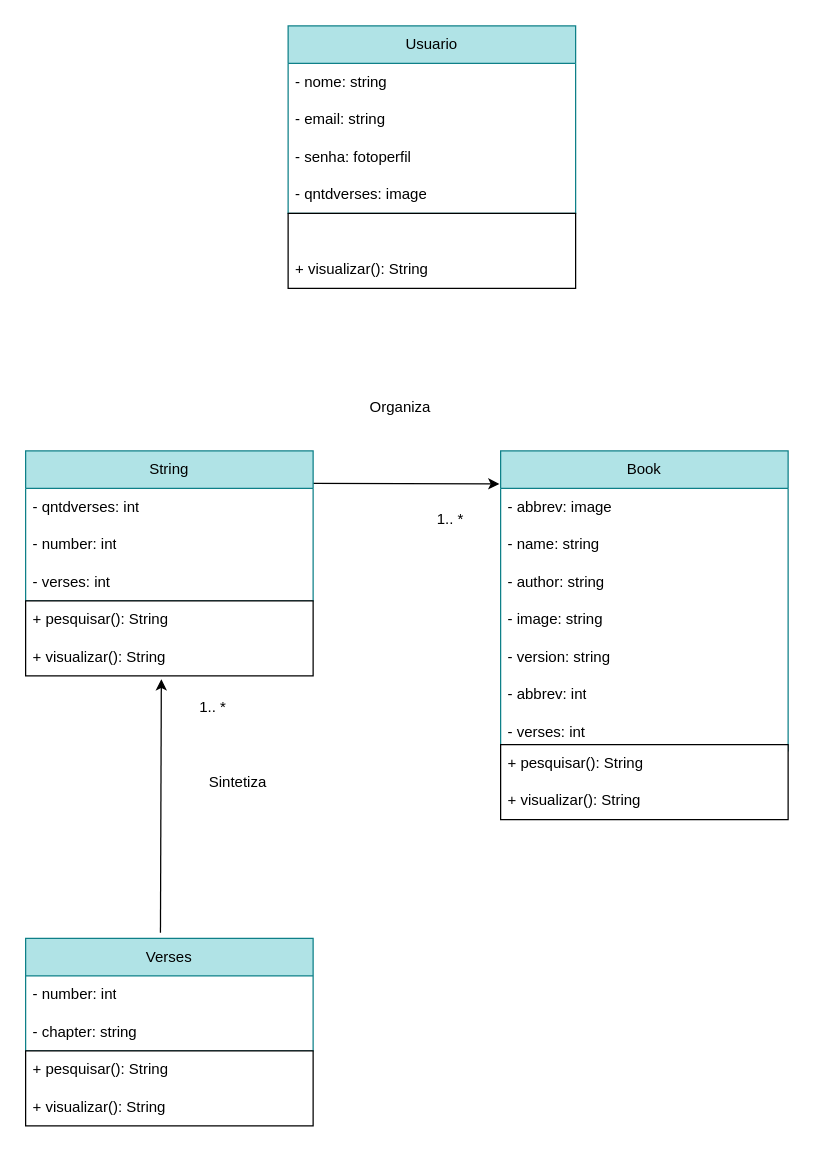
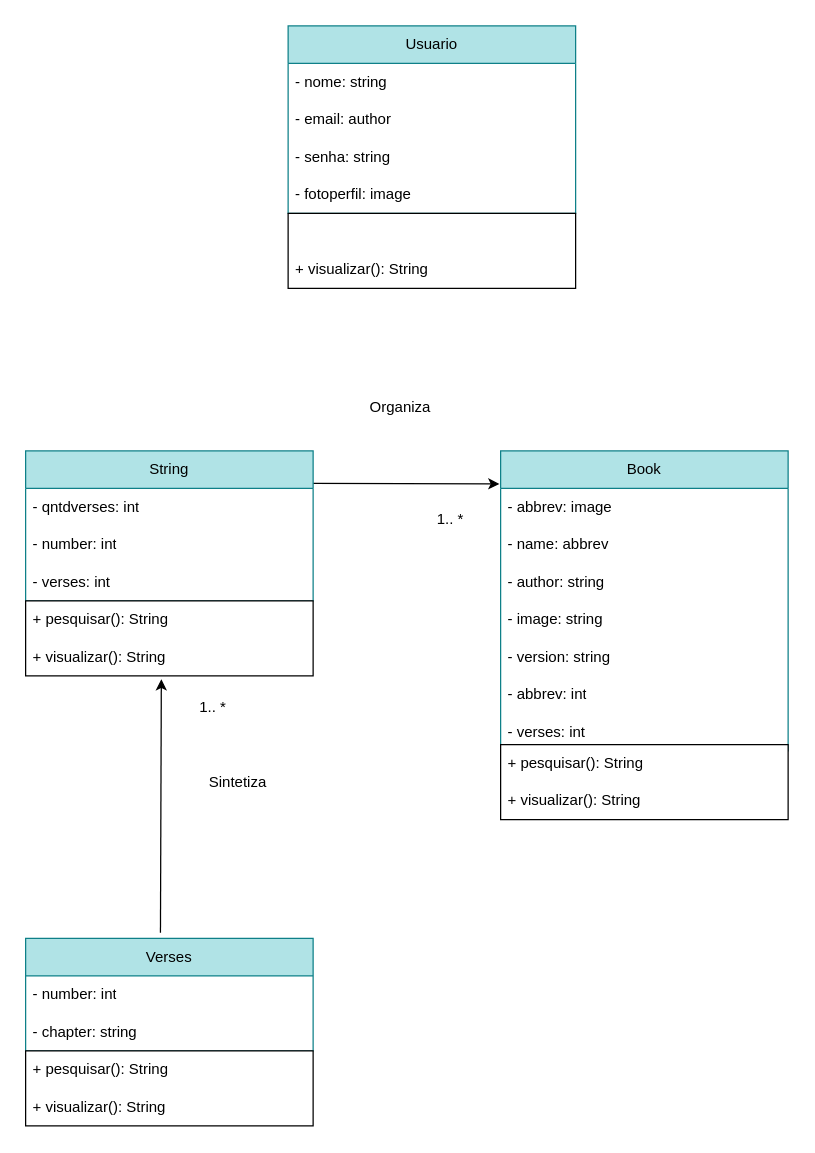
  <mxCell id="0" />
  <mxCell id="1" parent="0" />
  <mxCell id="2" value="" style="endArrow=classic;html=1;rounded=0;entryX=-0.004;entryY=0.11;entryDx=0;entryDy=0;entryPerimeter=0;" parent="1" target="17" edge="1"><mxGeometry width="50" height="50" relative="1" as="geometry"><mxPoint x="250" y="386" as="sourcePoint" /><mxPoint x="520" y="380" as="targetPoint" /></mxGeometry></mxCell>
  <mxCell id="3" value="" style="endArrow=classic;html=1;rounded=0;entryX=0.472;entryY=1.088;entryDx=0;entryDy=0;entryPerimeter=0;exitX=0.469;exitY=-0.049;exitDx=0;exitDy=0;exitPerimeter=0;" parent="1" source="10" target="32" edge="1"><mxGeometry width="50" height="50" relative="1" as="geometry"><mxPoint x="130" y="790" as="sourcePoint" /><mxPoint x="-210.98" y="582.07" as="targetPoint" /></mxGeometry></mxCell>
  <mxCell id="4" value="" style="group" parent="1" vertex="1" connectable="0"><mxGeometry x="20" y="360" width="230" height="150" as="geometry" /></mxCell>
  <mxCell id="5" value="String" style="swimlane;fontStyle=0;childLayout=stackLayout;horizontal=1;startSize=30;horizontalStack=0;resizeParent=1;resizeParentMax=0;resizeLast=0;collapsible=1;marginBottom=0;whiteSpace=wrap;html=1;fillColor=#b0e3e6;strokeColor=#0e8088;" parent="4" vertex="1"><mxGeometry width="230" height="120" as="geometry"><mxRectangle width="80" height="30" as="alternateBounds" /></mxGeometry></mxCell>
  <mxCell id="6" value="- qntdverses: int" style="text;align=left;verticalAlign=middle;spacingLeft=4;spacingRight=4;overflow=hidden;points=[[0,0.5],[1,0.5]];portConstraint=eastwest;rotatable=0;whiteSpace=wrap;html=1;" parent="5" vertex="1"><mxGeometry y="30" width="230" height="30" as="geometry" /></mxCell>
  <mxCell id="7" value="-&amp;nbsp;number: int" style="text;align=left;verticalAlign=middle;spacingLeft=4;spacingRight=4;overflow=hidden;points=[[0,0.5],[1,0.5]];portConstraint=eastwest;rotatable=0;whiteSpace=wrap;html=1;" parent="5" vertex="1"><mxGeometry y="60" width="230" height="30" as="geometry" /></mxCell>
  <mxCell id="8" value="- verses: int" style="text;align=left;verticalAlign=middle;spacingLeft=4;spacingRight=4;overflow=hidden;points=[[0,0.5],[1,0.5]];portConstraint=eastwest;rotatable=0;whiteSpace=wrap;html=1;" parent="5" vertex="1"><mxGeometry y="90" width="230" height="30" as="geometry" /></mxCell>
  <mxCell id="9" value="" style="group" parent="1" vertex="1" connectable="0"><mxGeometry x="20" y="750" width="230" height="150" as="geometry" /></mxCell>
  <mxCell id="10" value="Verses" style="swimlane;fontStyle=0;childLayout=stackLayout;horizontal=1;startSize=30;horizontalStack=0;resizeParent=1;resizeParentMax=0;resizeLast=0;collapsible=1;marginBottom=0;whiteSpace=wrap;html=1;fillColor=#b0e3e6;strokeColor=#0e8088;" parent="9" vertex="1"><mxGeometry width="230" height="90" as="geometry" /></mxCell>
  <mxCell id="11" value="-&amp;nbsp;number: int" style="text;strokeColor=none;fillColor=none;align=left;verticalAlign=middle;spacingLeft=4;spacingRight=4;overflow=hidden;points=[[0,0.5],[1,0.5]];portConstraint=eastwest;rotatable=0;whiteSpace=wrap;html=1;" parent="10" vertex="1"><mxGeometry y="30" width="230" height="30" as="geometry" /></mxCell>
  <mxCell id="12" value="-&amp;nbsp;chapter: string" style="text;strokeColor=none;fillColor=none;align=left;verticalAlign=middle;spacingLeft=4;spacingRight=4;overflow=hidden;points=[[0,0.5],[1,0.5]];portConstraint=eastwest;rotatable=0;whiteSpace=wrap;html=1;" parent="10" vertex="1"><mxGeometry y="60" width="230" height="30" as="geometry" /></mxCell>
  <mxCell id="13" value="" style="rounded=0;whiteSpace=wrap;html=1;" parent="9" vertex="1"><mxGeometry y="90" width="230" height="60" as="geometry" /></mxCell>
  <mxCell id="14" value="+ pesquisar(): String" style="text;strokeColor=none;fillColor=none;align=left;verticalAlign=middle;spacingLeft=4;spacingRight=4;overflow=hidden;points=[[0,0.5],[1,0.5]];portConstraint=eastwest;rotatable=0;whiteSpace=wrap;html=1;" parent="9" vertex="1"><mxGeometry y="90" width="230" height="30" as="geometry" /></mxCell>
  <mxCell id="15" value="+ visualizar(): String" style="text;strokeColor=none;fillColor=none;align=left;verticalAlign=middle;spacingLeft=4;spacingRight=4;overflow=hidden;points=[[0,0.5],[1,0.5]];portConstraint=eastwest;rotatable=0;whiteSpace=wrap;html=1;" parent="9" vertex="1"><mxGeometry y="120" width="230" height="30" as="geometry" /></mxCell>
  <mxCell id="16" value="" style="group" parent="1" vertex="1" connectable="0"><mxGeometry x="400" y="360" width="230" height="240" as="geometry" /></mxCell>
  <mxCell id="17" value="Book" style="swimlane;fontStyle=0;childLayout=stackLayout;horizontal=1;startSize=30;horizontalStack=0;resizeParent=1;resizeParentMax=0;resizeLast=0;collapsible=1;marginBottom=0;whiteSpace=wrap;html=1;fillColor=#b0e3e6;strokeColor=#0e8088;" parent="16" vertex="1"><mxGeometry width="230" height="240" as="geometry" /></mxCell>
  <mxCell id="18" value="- abbrev: image" style="text;strokeColor=none;fillColor=none;align=left;verticalAlign=middle;spacingLeft=4;spacingRight=4;overflow=hidden;points=[[0,0.5],[1,0.5]];portConstraint=eastwest;rotatable=0;whiteSpace=wrap;html=1;" parent="17" vertex="1"><mxGeometry y="30" width="230" height="30" as="geometry" /></mxCell>
- <mxCell id="19" value="-&amp;nbsp;name: string" style="text;strokeColor=none;fillColor=none;align=left;verticalAlign=middle;spacingLeft=4;spacingRight=4;overflow=hidden;points=[[0,0.5],[1,0.5]];portConstraint=eastwest;rotatable=0;whiteSpace=wrap;html=1;" parent="17" vertex="1"><mxGeometry y="60" width="230" height="30" as="geometry" /></mxCell>
+ <mxCell id="19" value="-&amp;nbsp;name: abbrev" style="text;strokeColor=none;fillColor=none;align=left;verticalAlign=middle;spacingLeft=4;spacingRight=4;overflow=hidden;points=[[0,0.5],[1,0.5]];portConstraint=eastwest;rotatable=0;whiteSpace=wrap;html=1;" parent="17" vertex="1"><mxGeometry y="60" width="230" height="30" as="geometry" /></mxCell>
  <mxCell id="20" value="-&amp;nbsp;author: string" style="text;strokeColor=none;fillColor=none;align=left;verticalAlign=middle;spacingLeft=4;spacingRight=4;overflow=hidden;points=[[0,0.5],[1,0.5]];portConstraint=eastwest;rotatable=0;whiteSpace=wrap;html=1;" parent="17" vertex="1"><mxGeometry y="90" width="230" height="30" as="geometry" /></mxCell>
  <mxCell id="21" value="-&amp;nbsp;image: string" style="text;strokeColor=none;fillColor=none;align=left;verticalAlign=middle;spacingLeft=4;spacingRight=4;overflow=hidden;points=[[0,0.5],[1,0.5]];portConstraint=eastwest;rotatable=0;whiteSpace=wrap;html=1;" parent="17" vertex="1"><mxGeometry y="120" width="230" height="30" as="geometry" /></mxCell>
  <mxCell id="22" value="-&amp;nbsp;version: string" style="text;strokeColor=none;fillColor=none;align=left;verticalAlign=middle;spacingLeft=4;spacingRight=4;overflow=hidden;points=[[0,0.5],[1,0.5]];portConstraint=eastwest;rotatable=0;whiteSpace=wrap;html=1;" parent="17" vertex="1"><mxGeometry y="150" width="230" height="30" as="geometry" /></mxCell>
  <mxCell id="23" value="- abbrev: int" style="text;strokeColor=none;fillColor=none;align=left;verticalAlign=middle;spacingLeft=4;spacingRight=4;overflow=hidden;points=[[0,0.5],[1,0.5]];portConstraint=eastwest;rotatable=0;whiteSpace=wrap;html=1;" parent="17" vertex="1"><mxGeometry y="180" width="230" height="30" as="geometry" /></mxCell>
  <mxCell id="24" value="- verses: int" style="text;align=left;verticalAlign=middle;spacingLeft=4;spacingRight=4;overflow=hidden;points=[[0,0.5],[1,0.5]];portConstraint=eastwest;rotatable=0;whiteSpace=wrap;html=1;" parent="17" vertex="1"><mxGeometry y="210" width="230" height="30" as="geometry" /></mxCell>
  <mxCell id="25" value="Sintetiza" style="text;html=1;strokeColor=none;fillColor=none;align=center;verticalAlign=middle;whiteSpace=wrap;rounded=0;" parent="1" vertex="1"><mxGeometry x="160" y="610" width="60" height="30" as="geometry" /></mxCell>
  <mxCell id="26" value="1.. *" style="text;html=1;strokeColor=none;fillColor=none;align=center;verticalAlign=middle;whiteSpace=wrap;rounded=0;" parent="1" vertex="1"><mxGeometry x="140" y="550" width="60" height="30" as="geometry" /></mxCell>
  <mxCell id="27" value="1.. *" style="text;html=1;strokeColor=none;fillColor=none;align=center;verticalAlign=middle;whiteSpace=wrap;rounded=0;" parent="1" vertex="1"><mxGeometry x="330" y="400" width="60" height="30" as="geometry" /></mxCell>
  <mxCell id="28" value="Representa" style="text;html=1;strokeColor=none;fillColor=none;align=center;verticalAlign=middle;whiteSpace=wrap;rounded=0;" parent="1" vertex="1"><mxGeometry x="550" y="625" width="60" height="30" as="geometry" /></mxCell>
  <mxCell id="29" value="Organiza" style="text;html=1;strokeColor=none;fillColor=none;align=center;verticalAlign=middle;whiteSpace=wrap;rounded=0;" parent="1" vertex="1"><mxGeometry x="290" y="310" width="60" height="30" as="geometry" /></mxCell>
  <mxCell id="30" value="" style="rounded=0;whiteSpace=wrap;html=1;" parent="1" vertex="1"><mxGeometry x="20" y="480" width="230" height="60" as="geometry" /></mxCell>
  <mxCell id="31" value="+ pesquisar(): String" style="text;strokeColor=none;fillColor=none;align=left;verticalAlign=middle;spacingLeft=4;spacingRight=4;overflow=hidden;points=[[0,0.5],[1,0.5]];portConstraint=eastwest;rotatable=0;whiteSpace=wrap;html=1;" parent="1" vertex="1"><mxGeometry x="20" y="480" width="230" height="30" as="geometry" /></mxCell>
  <mxCell id="32" value="+ visualizar(): String" style="text;strokeColor=none;fillColor=none;align=left;verticalAlign=middle;spacingLeft=4;spacingRight=4;overflow=hidden;points=[[0,0.5],[1,0.5]];portConstraint=eastwest;rotatable=0;whiteSpace=wrap;html=1;" parent="1" vertex="1"><mxGeometry x="20" y="510" width="230" height="30" as="geometry" /></mxCell>
  <mxCell id="33" value="" style="rounded=0;whiteSpace=wrap;html=1;" parent="1" vertex="1"><mxGeometry x="400" y="595" width="230" height="60" as="geometry" /></mxCell>
  <mxCell id="34" value="+ pesquisar(): String" style="text;strokeColor=none;fillColor=none;align=left;verticalAlign=middle;spacingLeft=4;spacingRight=4;overflow=hidden;points=[[0,0.5],[1,0.5]];portConstraint=eastwest;rotatable=0;whiteSpace=wrap;html=1;" parent="1" vertex="1"><mxGeometry x="400" y="595" width="230" height="30" as="geometry" /></mxCell>
  <mxCell id="35" value="+ visualizar(): String" style="text;strokeColor=none;fillColor=none;align=left;verticalAlign=middle;spacingLeft=4;spacingRight=4;overflow=hidden;points=[[0,0.5],[1,0.5]];portConstraint=eastwest;rotatable=0;whiteSpace=wrap;html=1;" parent="1" vertex="1"><mxGeometry x="400" y="625" width="230" height="30" as="geometry" /></mxCell>
  <mxCell id="36" value="" style="group" vertex="1" connectable="0" parent="1"><mxGeometry x="230" y="20" width="230" height="150" as="geometry" /></mxCell>
  <mxCell id="37" value="Usuario" style="swimlane;fontStyle=0;childLayout=stackLayout;horizontal=1;startSize=30;horizontalStack=0;resizeParent=1;resizeParentMax=0;resizeLast=0;collapsible=1;marginBottom=0;whiteSpace=wrap;html=1;fillColor=#b0e3e6;strokeColor=#0e8088;" vertex="1" parent="36"><mxGeometry width="230" height="150" as="geometry"><mxRectangle width="80" height="30" as="alternateBounds" /></mxGeometry></mxCell>
  <mxCell id="38" value="- nome: string" style="text;align=left;verticalAlign=middle;spacingLeft=4;spacingRight=4;overflow=hidden;points=[[0,0.5],[1,0.5]];portConstraint=eastwest;rotatable=0;whiteSpace=wrap;html=1;" vertex="1" parent="37"><mxGeometry y="30" width="230" height="30" as="geometry" /></mxCell>
- <mxCell id="39" value="- email: string" style="text;align=left;verticalAlign=middle;spacingLeft=4;spacingRight=4;overflow=hidden;points=[[0,0.5],[1,0.5]];portConstraint=eastwest;rotatable=0;whiteSpace=wrap;html=1;" vertex="1" parent="37"><mxGeometry y="60" width="230" height="30" as="geometry" /></mxCell>
- <mxCell id="40" value="- senha: fotoperfil" style="text;align=left;verticalAlign=middle;spacingLeft=4;spacingRight=4;overflow=hidden;points=[[0,0.5],[1,0.5]];portConstraint=eastwest;rotatable=0;whiteSpace=wrap;html=1;" vertex="1" parent="37"><mxGeometry y="90" width="230" height="30" as="geometry" /></mxCell>
- <mxCell id="41" value="- qntdverses: image" style="text;align=left;verticalAlign=middle;spacingLeft=4;spacingRight=4;overflow=hidden;points=[[0,0.5],[1,0.5]];portConstraint=eastwest;rotatable=0;whiteSpace=wrap;html=1;" vertex="1" parent="37"><mxGeometry y="120" width="230" height="30" as="geometry" /></mxCell>
+ <mxCell id="39" value="- email: author" style="text;align=left;verticalAlign=middle;spacingLeft=4;spacingRight=4;overflow=hidden;points=[[0,0.5],[1,0.5]];portConstraint=eastwest;rotatable=0;whiteSpace=wrap;html=1;" vertex="1" parent="37"><mxGeometry y="60" width="230" height="30" as="geometry" /></mxCell>
+ <mxCell id="40" value="- senha: string" style="text;align=left;verticalAlign=middle;spacingLeft=4;spacingRight=4;overflow=hidden;points=[[0,0.5],[1,0.5]];portConstraint=eastwest;rotatable=0;whiteSpace=wrap;html=1;" vertex="1" parent="37"><mxGeometry y="90" width="230" height="30" as="geometry" /></mxCell>
+ <mxCell id="41" value="- fotoperfil: image" style="text;align=left;verticalAlign=middle;spacingLeft=4;spacingRight=4;overflow=hidden;points=[[0,0.5],[1,0.5]];portConstraint=eastwest;rotatable=0;whiteSpace=wrap;html=1;" vertex="1" parent="37"><mxGeometry y="120" width="230" height="30" as="geometry" /></mxCell>
  <mxCell id="42" value="" style="rounded=0;whiteSpace=wrap;html=1;" vertex="1" parent="1"><mxGeometry x="230" y="170" width="230" height="60" as="geometry" /></mxCell>
  <mxCell id="43" value="+ visualizar(): String" style="text;strokeColor=none;fillColor=none;align=left;verticalAlign=middle;spacingLeft=4;spacingRight=4;overflow=hidden;points=[[0,0.5],[1,0.5]];portConstraint=eastwest;rotatable=0;whiteSpace=wrap;html=1;" vertex="1" parent="1"><mxGeometry x="230" y="200" width="230" height="30" as="geometry" /></mxCell>
